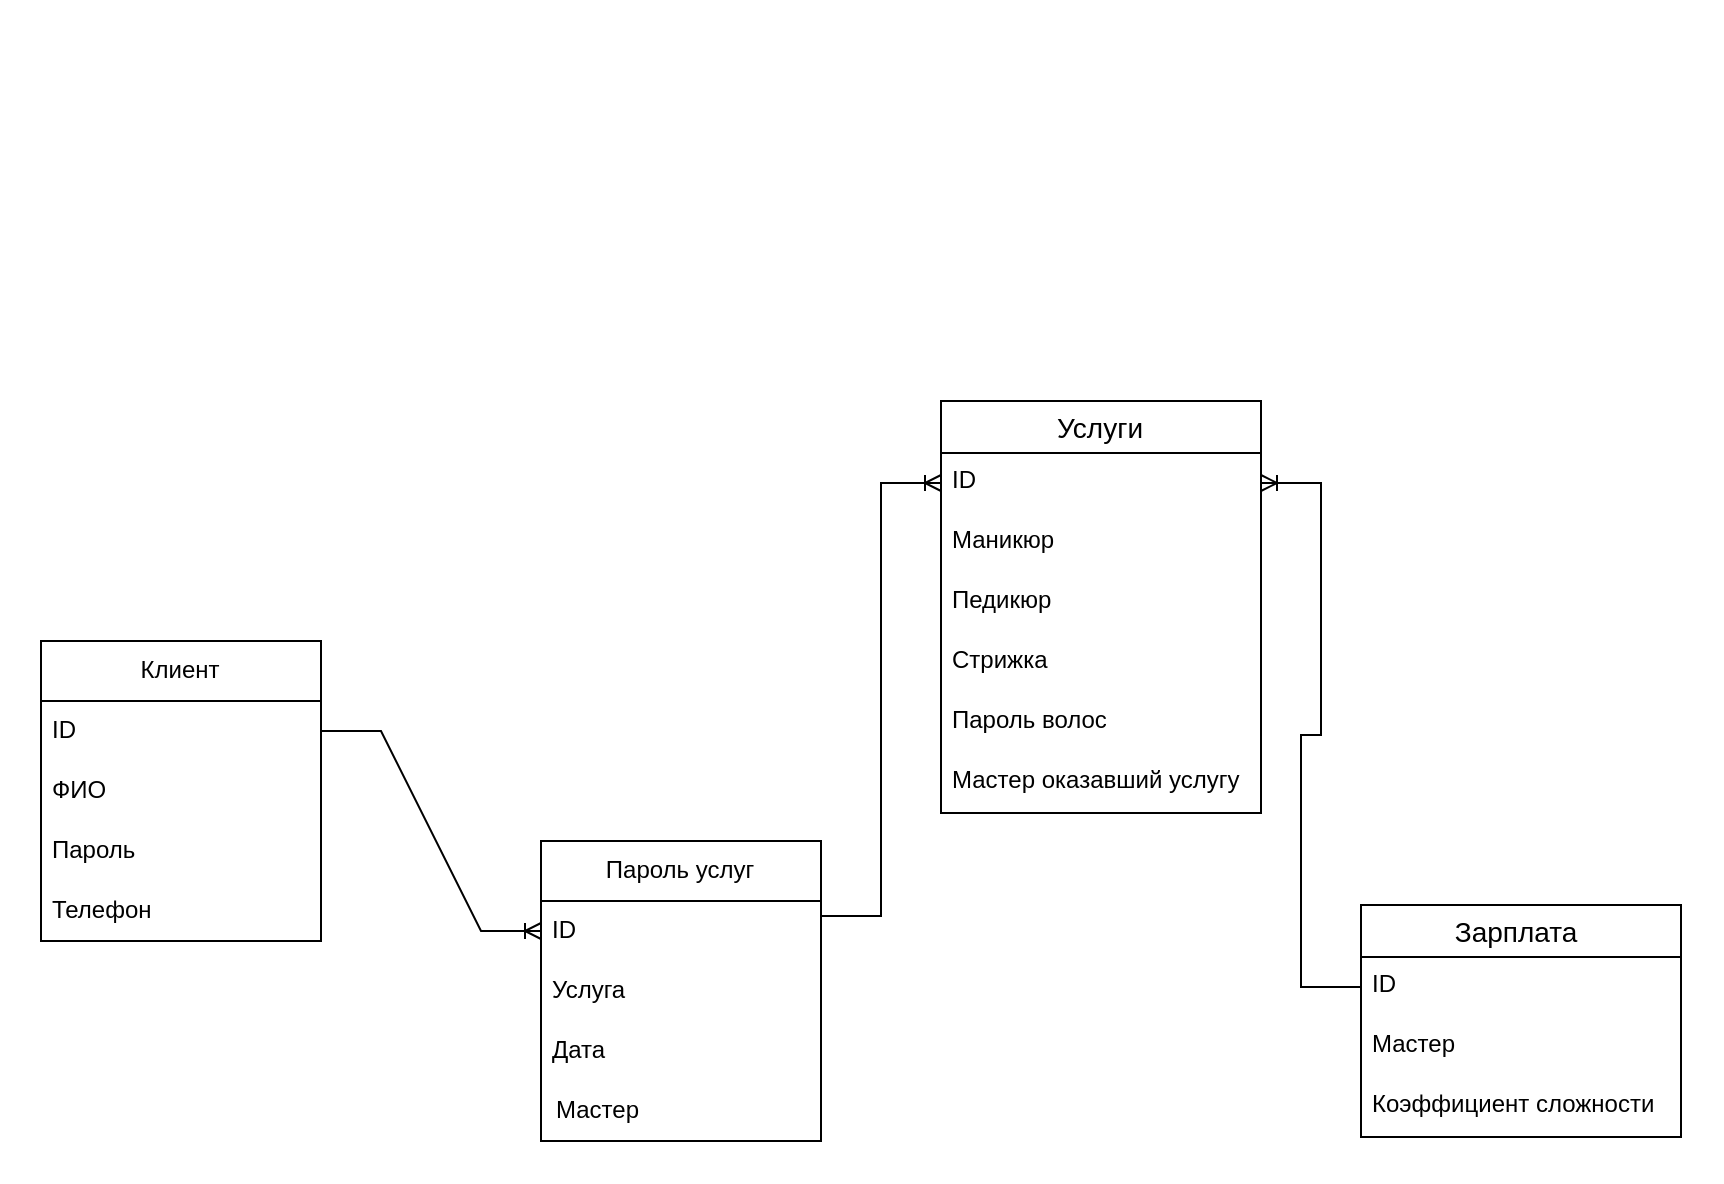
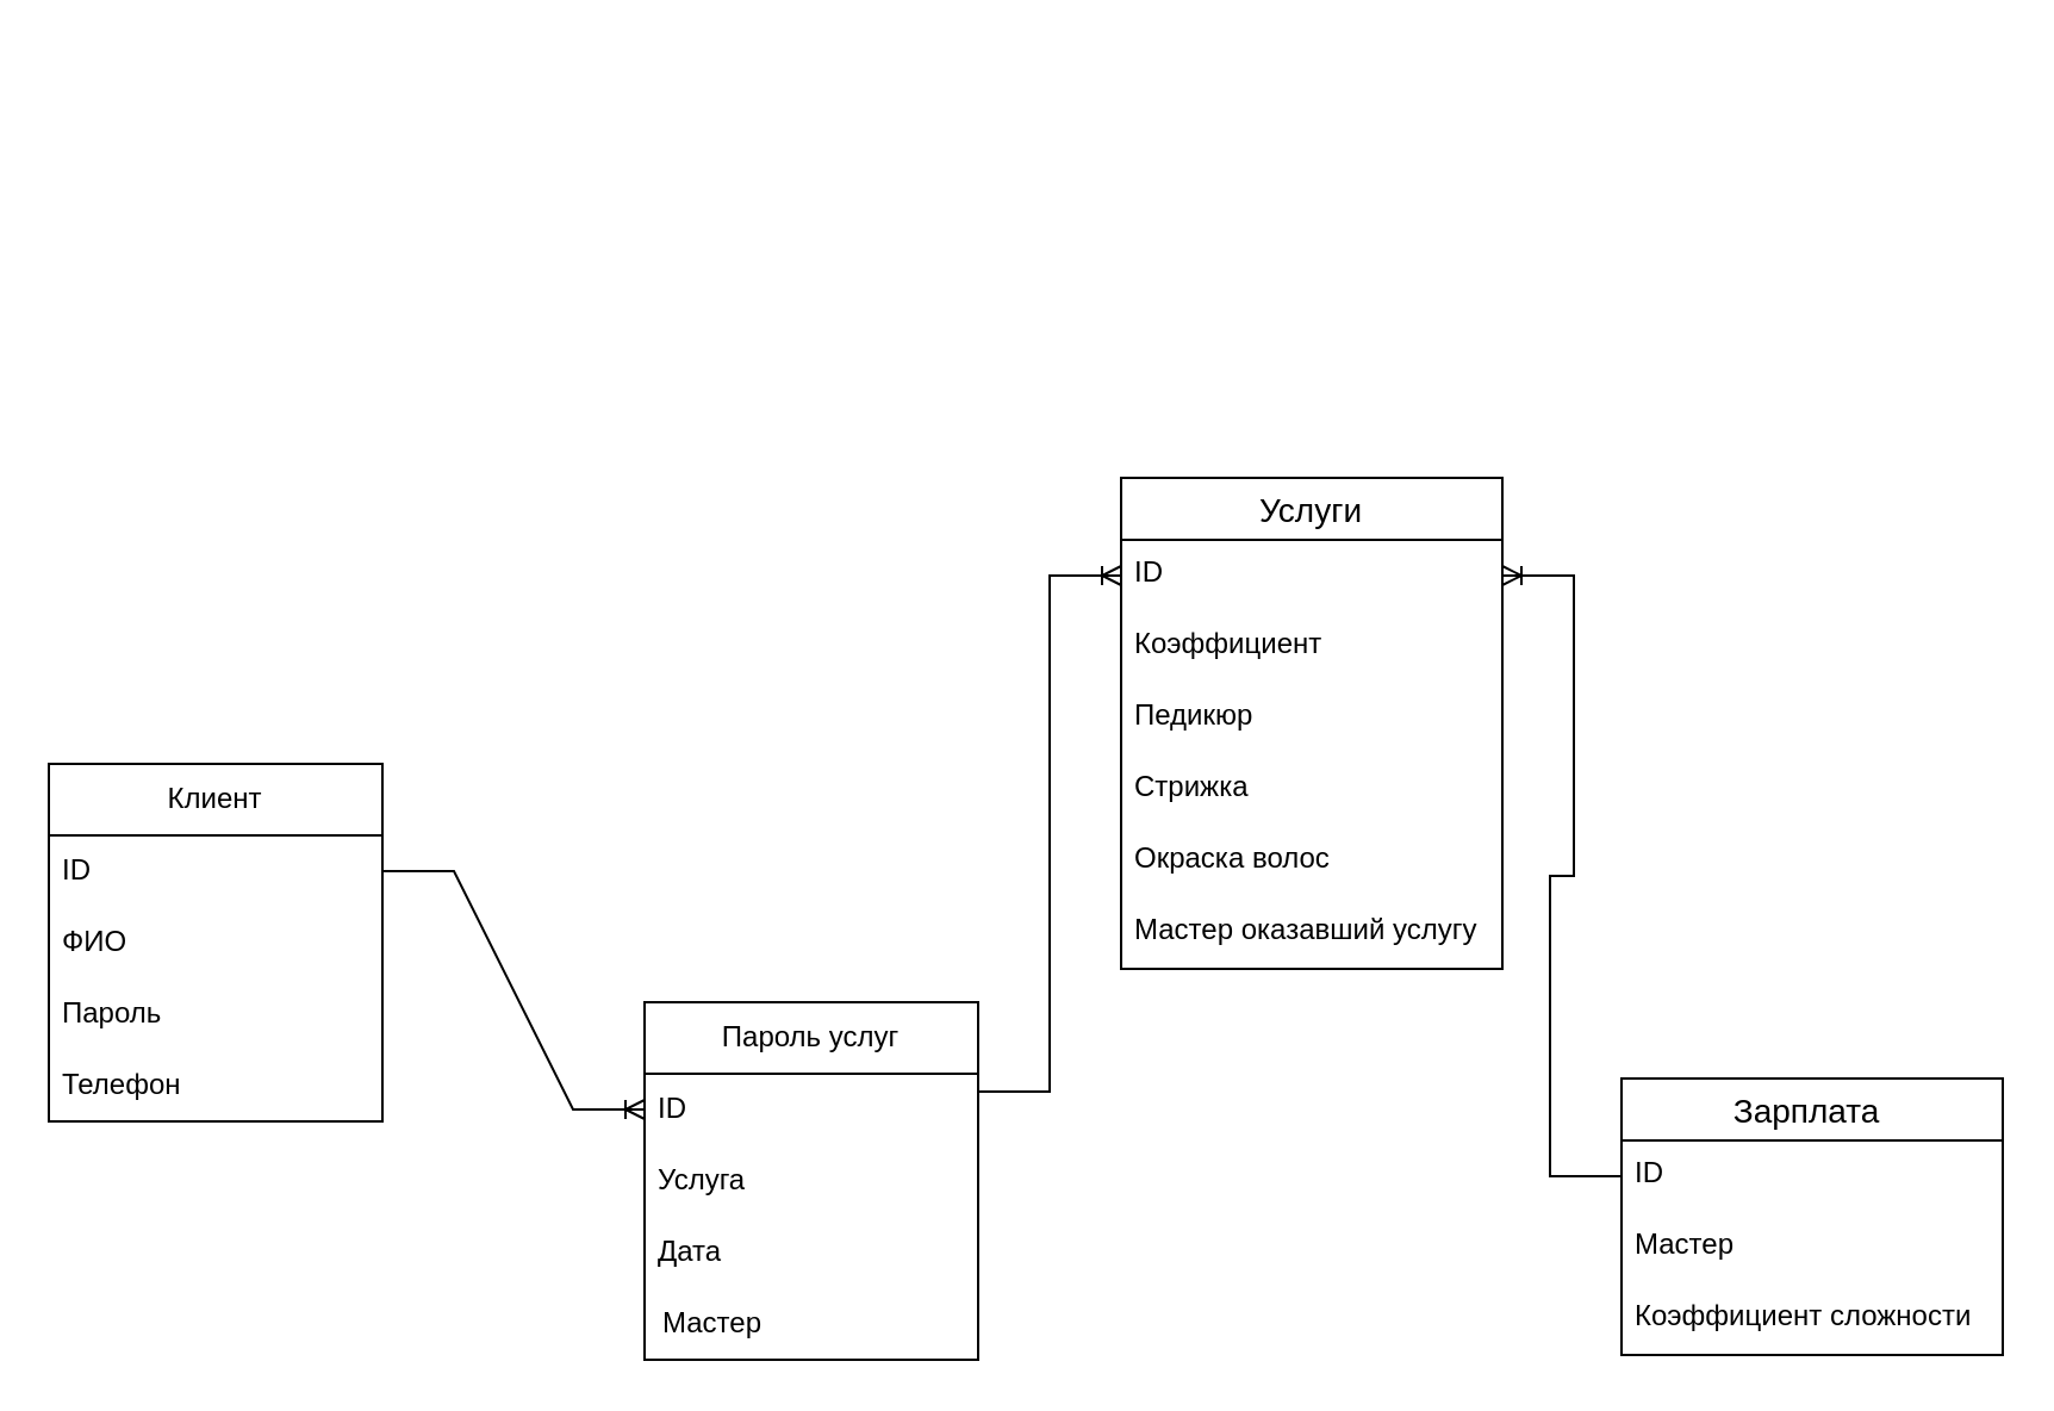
  <mxCell id="0" />
  <mxCell id="1" parent="0" />
  <mxCell id="2" value="&lt;font style=&quot;vertical-align: inherit;&quot;&gt;&lt;font style=&quot;vertical-align: inherit;&quot;&gt;Клиент&lt;/font&gt;&lt;/font&gt;" style="swimlane;fontStyle=0;childLayout=stackLayout;horizontal=1;startSize=30;horizontalStack=0;resizeParent=1;resizeParentMax=0;resizeLast=0;collapsible=1;marginBottom=0;whiteSpace=wrap;html=1;" vertex="1" parent="1"><mxGeometry x="20" y="320" width="140" height="150" as="geometry" /></mxCell>
  <mxCell id="3" value="&lt;font style=&quot;vertical-align: inherit;&quot;&gt;&lt;font style=&quot;vertical-align: inherit;&quot;&gt;ID&lt;/font&gt;&lt;/font&gt;" style="text;strokeColor=none;fillColor=none;align=left;verticalAlign=middle;spacingLeft=4;spacingRight=4;overflow=hidden;points=[[0,0.5],[1,0.5]];portConstraint=eastwest;rotatable=0;whiteSpace=wrap;html=1;" vertex="1" parent="2"><mxGeometry y="30" width="140" height="30" as="geometry" /></mxCell>
  <mxCell id="4" value="&lt;font style=&quot;vertical-align: inherit;&quot;&gt;&lt;font style=&quot;vertical-align: inherit;&quot;&gt;ФИО&lt;/font&gt;&lt;/font&gt;" style="text;strokeColor=none;fillColor=none;align=left;verticalAlign=middle;spacingLeft=4;spacingRight=4;overflow=hidden;points=[[0,0.5],[1,0.5]];portConstraint=eastwest;rotatable=0;whiteSpace=wrap;html=1;" vertex="1" parent="2"><mxGeometry y="60" width="140" height="30" as="geometry" /></mxCell>
  <mxCell id="5" value="&lt;font style=&quot;vertical-align: inherit;&quot;&gt;&lt;font style=&quot;vertical-align: inherit;&quot;&gt;Пароль&lt;/font&gt;&lt;/font&gt;" style="text;strokeColor=none;fillColor=none;align=left;verticalAlign=middle;spacingLeft=4;spacingRight=4;overflow=hidden;points=[[0,0.5],[1,0.5]];portConstraint=eastwest;rotatable=0;whiteSpace=wrap;html=1;" vertex="1" parent="2"><mxGeometry y="90" width="140" height="30" as="geometry" /></mxCell>
  <mxCell id="6" value="&lt;font style=&quot;vertical-align: inherit;&quot;&gt;&lt;font style=&quot;vertical-align: inherit;&quot;&gt;Телефон&lt;/font&gt;&lt;/font&gt;" style="text;strokeColor=none;fillColor=none;align=left;verticalAlign=middle;spacingLeft=4;spacingRight=4;overflow=hidden;points=[[0,0.5],[1,0.5]];portConstraint=eastwest;rotatable=0;whiteSpace=wrap;html=1;" vertex="1" parent="2"><mxGeometry y="120" width="140" height="30" as="geometry" /></mxCell>
  <mxCell id="7" value="&lt;font style=&quot;vertical-align: inherit;&quot;&gt;&lt;font style=&quot;vertical-align: inherit;&quot;&gt;&lt;font style=&quot;vertical-align: inherit;&quot;&gt;&lt;font style=&quot;vertical-align: inherit;&quot;&gt;Пароль услуг&lt;/font&gt;&lt;/font&gt;&lt;/font&gt;&lt;/font&gt;" style="swimlane;fontStyle=0;childLayout=stackLayout;horizontal=1;startSize=30;horizontalStack=0;resizeParent=1;resizeParentMax=0;resizeLast=0;collapsible=1;marginBottom=0;whiteSpace=wrap;html=1;" vertex="1" parent="1"><mxGeometry x="270" y="420" width="140" height="150" as="geometry" /></mxCell>
  <mxCell id="8" value="&lt;font style=&quot;vertical-align: inherit;&quot;&gt;&lt;font style=&quot;vertical-align: inherit;&quot;&gt;&lt;font style=&quot;vertical-align: inherit;&quot;&gt;&lt;font style=&quot;vertical-align: inherit;&quot;&gt;ID&lt;/font&gt;&lt;/font&gt;&lt;/font&gt;&lt;/font&gt;" style="text;strokeColor=none;fillColor=none;align=left;verticalAlign=middle;spacingLeft=4;spacingRight=4;overflow=hidden;points=[[0,0.5],[1,0.5]];portConstraint=eastwest;rotatable=0;whiteSpace=wrap;html=1;" vertex="1" parent="7"><mxGeometry y="30" width="140" height="30" as="geometry" /></mxCell>
  <mxCell id="9" value="&lt;font style=&quot;vertical-align: inherit;&quot;&gt;&lt;font style=&quot;vertical-align: inherit;&quot;&gt;Услуга&lt;/font&gt;&lt;/font&gt;" style="text;strokeColor=none;fillColor=none;align=left;verticalAlign=middle;spacingLeft=4;spacingRight=4;overflow=hidden;points=[[0,0.5],[1,0.5]];portConstraint=eastwest;rotatable=0;whiteSpace=wrap;html=1;" vertex="1" parent="7"><mxGeometry y="60" width="140" height="30" as="geometry" /></mxCell>
  <mxCell id="10" value="&lt;font style=&quot;vertical-align: inherit;&quot;&gt;&lt;font style=&quot;vertical-align: inherit;&quot;&gt;Дата&lt;/font&gt;&lt;/font&gt;" style="text;strokeColor=none;fillColor=none;align=left;verticalAlign=middle;spacingLeft=4;spacingRight=4;overflow=hidden;points=[[0,0.5],[1,0.5]];portConstraint=eastwest;rotatable=0;whiteSpace=wrap;html=1;" vertex="1" parent="7"><mxGeometry y="90" width="140" height="30" as="geometry" /></mxCell>
  <mxCell id="11" value="&lt;font style=&quot;vertical-align: inherit;&quot;&gt;&lt;font style=&quot;vertical-align: inherit;&quot;&gt;Мастер&lt;/font&gt;&lt;/font&gt;" style="text;strokeColor=none;fillColor=none;align=left;verticalAlign=middle;spacingLeft=4;spacingRight=4;overflow=hidden;points=[[0,0.5],[1,0.5]];portConstraint=eastwest;rotatable=0;whiteSpace=wrap;html=1;spacing=4;spacingBottom=1;" vertex="1" parent="7"><mxGeometry y="120" width="140" height="30" as="geometry" /></mxCell>
  <mxCell id="12" value="" style="edgeStyle=entityRelationEdgeStyle;fontSize=12;html=1;endArrow=ERoneToMany;rounded=0;exitX=1;exitY=0.5;exitDx=0;exitDy=0;entryX=0;entryY=0.5;entryDx=0;entryDy=0;" edge="1" parent="1" source="3" target="8"><mxGeometry width="100" height="100" relative="1" as="geometry"><mxPoint x="270" y="290" as="sourcePoint" /><mxPoint x="370" y="190" as="targetPoint" /><Array as="points"><mxPoint x="280" y="270" /><mxPoint x="270" y="60" /><mxPoint x="310" y="20" /></Array></mxGeometry></mxCell>
  <mxCell id="13" value="Услуги" style="swimlane;fontStyle=0;childLayout=stackLayout;horizontal=1;startSize=26;horizontalStack=0;resizeParent=1;resizeParentMax=0;resizeLast=0;collapsible=1;marginBottom=0;align=center;fontSize=14;" vertex="1" parent="1"><mxGeometry x="470" y="200" width="160" height="206" as="geometry" /></mxCell>
  <mxCell id="14" value="&lt;font style=&quot;vertical-align: inherit;&quot;&gt;&lt;font style=&quot;vertical-align: inherit;&quot;&gt;&lt;font style=&quot;vertical-align: inherit;&quot;&gt;&lt;font style=&quot;vertical-align: inherit;&quot;&gt;ID&lt;/font&gt;&lt;/font&gt;&lt;/font&gt;&lt;/font&gt;" style="text;strokeColor=none;fillColor=none;spacingLeft=4;spacingRight=4;overflow=hidden;rotatable=0;points=[[0,0.5],[1,0.5]];portConstraint=eastwest;fontSize=12;whiteSpace=wrap;html=1;" vertex="1" parent="13"><mxGeometry y="26" width="160" height="30" as="geometry" /></mxCell>
- <mxCell id="15" value="&lt;font style=&quot;vertical-align: inherit;&quot;&gt;&lt;font style=&quot;vertical-align: inherit;&quot;&gt;Маникюр&lt;/font&gt;&lt;/font&gt;" style="text;strokeColor=none;fillColor=none;spacingLeft=4;spacingRight=4;overflow=hidden;rotatable=0;points=[[0,0.5],[1,0.5]];portConstraint=eastwest;fontSize=12;whiteSpace=wrap;html=1;" vertex="1" parent="13"><mxGeometry y="56" width="160" height="30" as="geometry" /></mxCell>
+ <mxCell id="15" value="&lt;font style=&quot;vertical-align: inherit;&quot;&gt;&lt;font style=&quot;vertical-align: inherit;&quot;&gt;Коэффициент&lt;/font&gt;&lt;/font&gt;" style="text;strokeColor=none;fillColor=none;spacingLeft=4;spacingRight=4;overflow=hidden;rotatable=0;points=[[0,0.5],[1,0.5]];portConstraint=eastwest;fontSize=12;whiteSpace=wrap;html=1;" vertex="1" parent="13"><mxGeometry y="56" width="160" height="30" as="geometry" /></mxCell>
  <mxCell id="16" value="&lt;font style=&quot;vertical-align: inherit;&quot;&gt;&lt;font style=&quot;vertical-align: inherit;&quot;&gt;Педикюр&lt;/font&gt;&lt;/font&gt;" style="text;strokeColor=none;fillColor=none;spacingLeft=4;spacingRight=4;overflow=hidden;rotatable=0;points=[[0,0.5],[1,0.5]];portConstraint=eastwest;fontSize=12;whiteSpace=wrap;html=1;" vertex="1" parent="13"><mxGeometry y="86" width="160" height="30" as="geometry" /></mxCell>
  <mxCell id="17" value="&lt;font style=&quot;vertical-align: inherit;&quot;&gt;&lt;font style=&quot;vertical-align: inherit;&quot;&gt;&lt;font style=&quot;vertical-align: inherit;&quot;&gt;&lt;font style=&quot;vertical-align: inherit;&quot;&gt;Стрижка&lt;/font&gt;&lt;/font&gt;&lt;/font&gt;&lt;/font&gt;" style="text;strokeColor=none;fillColor=none;spacingLeft=4;spacingRight=4;overflow=hidden;rotatable=0;points=[[0,0.5],[1,0.5]];portConstraint=eastwest;fontSize=12;whiteSpace=wrap;html=1;" vertex="1" parent="13"><mxGeometry y="116" width="160" height="30" as="geometry" /></mxCell>
- <mxCell id="18" value="&lt;font style=&quot;vertical-align: inherit;&quot;&gt;&lt;font style=&quot;vertical-align: inherit;&quot;&gt;Пароль волос&lt;/font&gt;&lt;/font&gt;" style="text;strokeColor=none;fillColor=none;spacingLeft=4;spacingRight=4;overflow=hidden;rotatable=0;points=[[0,0.5],[1,0.5]];portConstraint=eastwest;fontSize=12;whiteSpace=wrap;html=1;" vertex="1" parent="13"><mxGeometry y="146" width="160" height="30" as="geometry" /></mxCell>
+ <mxCell id="18" value="&lt;font style=&quot;vertical-align: inherit;&quot;&gt;&lt;font style=&quot;vertical-align: inherit;&quot;&gt;Окраска волос&lt;/font&gt;&lt;/font&gt;" style="text;strokeColor=none;fillColor=none;spacingLeft=4;spacingRight=4;overflow=hidden;rotatable=0;points=[[0,0.5],[1,0.5]];portConstraint=eastwest;fontSize=12;whiteSpace=wrap;html=1;" vertex="1" parent="13"><mxGeometry y="146" width="160" height="30" as="geometry" /></mxCell>
  <mxCell id="19" value="&lt;font style=&quot;vertical-align: inherit;&quot;&gt;&lt;font style=&quot;vertical-align: inherit;&quot;&gt;&lt;font style=&quot;vertical-align: inherit;&quot;&gt;&lt;font style=&quot;vertical-align: inherit;&quot;&gt;Мастер оказавший услугу&lt;/font&gt;&lt;/font&gt;&lt;/font&gt;&lt;/font&gt;" style="text;strokeColor=none;fillColor=none;spacingLeft=4;spacingRight=4;overflow=hidden;rotatable=0;points=[[0,0.5],[1,0.5]];portConstraint=eastwest;fontSize=12;whiteSpace=wrap;html=1;" vertex="1" parent="13"><mxGeometry y="176" width="160" height="30" as="geometry" /></mxCell>
  <mxCell id="20" value="Зарплата " style="swimlane;fontStyle=0;childLayout=stackLayout;horizontal=1;startSize=26;horizontalStack=0;resizeParent=1;resizeParentMax=0;resizeLast=0;collapsible=1;marginBottom=0;align=center;fontSize=14;" vertex="1" parent="1"><mxGeometry x="680" y="452" width="160" height="116" as="geometry" /></mxCell>
  <mxCell id="21" value="ID" style="text;strokeColor=none;fillColor=none;spacingLeft=4;spacingRight=4;overflow=hidden;rotatable=0;points=[[0,0.5],[1,0.5]];portConstraint=eastwest;fontSize=12;whiteSpace=wrap;html=1;" vertex="1" parent="20"><mxGeometry y="26" width="160" height="30" as="geometry" /></mxCell>
  <mxCell id="22" value="&lt;font style=&quot;vertical-align: inherit;&quot;&gt;&lt;font style=&quot;vertical-align: inherit;&quot;&gt;Мастер&lt;/font&gt;&lt;/font&gt;" style="text;strokeColor=none;fillColor=none;spacingLeft=4;spacingRight=4;overflow=hidden;rotatable=0;points=[[0,0.5],[1,0.5]];portConstraint=eastwest;fontSize=12;whiteSpace=wrap;html=1;" vertex="1" parent="20"><mxGeometry y="56" width="160" height="30" as="geometry" /></mxCell>
  <mxCell id="23" value="&lt;font style=&quot;vertical-align: inherit;&quot;&gt;&lt;font style=&quot;vertical-align: inherit;&quot;&gt;Коэффициент сложности&lt;/font&gt;&lt;/font&gt;" style="text;strokeColor=none;fillColor=none;spacingLeft=4;spacingRight=4;overflow=hidden;rotatable=0;points=[[0,0.5],[1,0.5]];portConstraint=eastwest;fontSize=12;whiteSpace=wrap;html=1;" vertex="1" parent="20"><mxGeometry y="86" width="160" height="30" as="geometry" /></mxCell>
  <mxCell id="24" value="" style="edgeStyle=entityRelationEdgeStyle;fontSize=12;html=1;endArrow=ERoneToMany;rounded=0;entryX=1;entryY=0.5;entryDx=0;entryDy=0;exitX=0;exitY=0.5;exitDx=0;exitDy=0;" edge="1" parent="1" source="21" target="14"><mxGeometry width="100" height="100" relative="1" as="geometry"><mxPoint x="630" y="452" as="sourcePoint" /><mxPoint x="730" y="352" as="targetPoint" /></mxGeometry></mxCell>
  <mxCell id="25" value="" style="edgeStyle=entityRelationEdgeStyle;fontSize=12;html=1;endArrow=ERoneToMany;rounded=0;exitX=1;exitY=0.25;exitDx=0;exitDy=0;entryX=0;entryY=0.5;entryDx=0;entryDy=0;" edge="1" parent="1" source="7" target="14"><mxGeometry width="100" height="100" relative="1" as="geometry"><mxPoint x="360" y="340" as="sourcePoint" /><mxPoint x="460" y="240" as="targetPoint" /></mxGeometry></mxCell>
